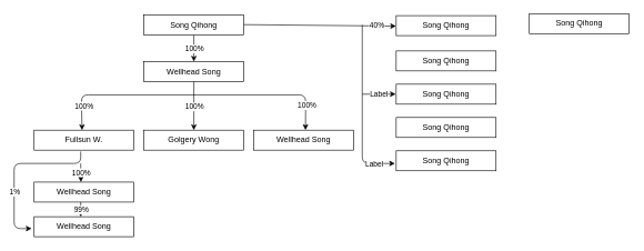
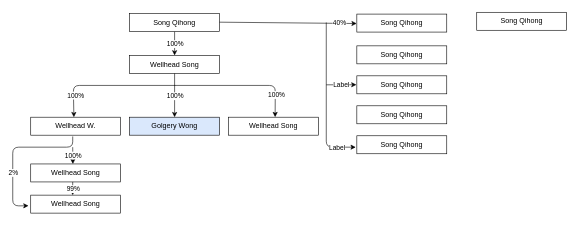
  <mxCell id="0" />
  <mxCell id="1" parent="0" />
  <mxCell id="2" value="" style="endArrow=classic;html=1;exitX=0.5;exitY=1;exitDx=0;exitDy=0;" edge="1" parent="1" source="4"><mxGeometry relative="1" as="geometry"><mxPoint x="300" y="62" as="sourcePoint" /><mxPoint x="290" y="92" as="targetPoint" /></mxGeometry></mxCell>
  <mxCell id="3" value="100%" style="edgeLabel;resizable=0;html=1;align=center;verticalAlign=middle;" connectable="0" vertex="1" parent="2"><mxGeometry relative="1" as="geometry" /></mxCell>
  <mxCell id="4" value="Song Qihong" style="rounded=0;whiteSpace=wrap;html=1;" vertex="1" parent="1"><mxGeometry x="215" y="22" width="150" height="30" as="geometry" /></mxCell>
  <mxCell id="5" value="Wellhead Song" style="rounded=0;whiteSpace=wrap;html=1;" vertex="1" parent="1"><mxGeometry x="215" y="92" width="150" height="30" as="geometry" /></mxCell>
  <mxCell id="6" value="" style="endArrow=classic;html=1;exitX=0.5;exitY=1;exitDx=0;exitDy=0;" edge="1" parent="1" source="5"><mxGeometry relative="1" as="geometry"><mxPoint x="250" y="172" as="sourcePoint" /><mxPoint x="290" y="195" as="targetPoint" /></mxGeometry></mxCell>
  <mxCell id="7" value="100%" style="edgeLabel;resizable=0;html=1;align=center;verticalAlign=middle;" connectable="0" vertex="1" parent="6"><mxGeometry relative="1" as="geometry" /></mxCell>
  <mxCell id="8" value="" style="endArrow=classic;html=1;anchorPointDirection=1;" edge="1" parent="1"><mxGeometry relative="1" as="geometry"><mxPoint x="291" y="142" as="sourcePoint" /><mxPoint x="122" y="195" as="targetPoint" /><Array as="points"><mxPoint x="121" y="142" /></Array></mxGeometry></mxCell>
  <mxCell id="9" value="100%" style="edgeLabel;resizable=0;html=1;align=center;verticalAlign=middle;" connectable="0" vertex="1" parent="8"><mxGeometry relative="1" as="geometry"><mxPoint x="-54.33" y="16" as="offset" /></mxGeometry></mxCell>
  <mxCell id="10" value="" style="endArrow=classic;html=1;entryX=0.518;entryY=-0.005;entryDx=0;entryDy=0;entryPerimeter=0;" edge="1" parent="1" target="13"><mxGeometry relative="1" as="geometry"><mxPoint x="290" y="142" as="sourcePoint" /><mxPoint x="407" y="195" as="targetPoint" /><Array as="points"><mxPoint x="458" y="142" /></Array></mxGeometry></mxCell>
  <mxCell id="11" value="100%" style="edgeLabel;resizable=0;html=1;align=center;verticalAlign=middle;" connectable="0" vertex="1" parent="10"><mxGeometry relative="1" as="geometry"><mxPoint x="59.17" y="15" as="offset" /></mxGeometry></mxCell>
- <mxCell id="12" value="Golgery Wong" style="rounded=0;whiteSpace=wrap;html=1;" vertex="1" parent="1"><mxGeometry x="215" y="195" width="150" height="30" as="geometry" /></mxCell>
+ <mxCell id="12" value="Golgery Wong" style="rounded=0;whiteSpace=wrap;html=1;fillColor=#dae8fc;" vertex="1" parent="1"><mxGeometry x="215" y="195" width="150" height="30" as="geometry" /></mxCell>
  <mxCell id="13" value="Wellhead Song" style="rounded=0;whiteSpace=wrap;html=1;" vertex="1" parent="1"><mxGeometry x="380" y="195" width="150" height="30" as="geometry" /></mxCell>
- <mxCell id="14" value="Fullsun W." style="rounded=0;whiteSpace=wrap;html=1;" vertex="1" parent="1"><mxGeometry x="50" y="195" width="150" height="30" as="geometry" /></mxCell>
+ <mxCell id="14" value="Wellhead W." style="rounded=0;whiteSpace=wrap;html=1;" vertex="1" parent="1"><mxGeometry x="50" y="195" width="150" height="30" as="geometry" /></mxCell>
  <mxCell id="15" value="Wellhead Song" style="rounded=0;whiteSpace=wrap;html=1;" vertex="1" parent="1"><mxGeometry x="50" y="273" width="150" height="30" as="geometry" /></mxCell>
  <mxCell id="16" value="Wellhead Song" style="rounded=0;whiteSpace=wrap;html=1;" vertex="1" parent="1"><mxGeometry x="50" y="325" width="150" height="30" as="geometry" /></mxCell>
  <mxCell id="17" value="" style="endArrow=classic;html=1;exitX=0.467;exitY=1.071;exitDx=0;exitDy=0;exitPerimeter=0;entryX=-0.025;entryY=0.592;entryDx=0;entryDy=0;entryPerimeter=0;" edge="1" parent="1" source="14" target="16"><mxGeometry width="50" height="50" relative="1" as="geometry"><mxPoint x="110" y="235" as="sourcePoint" /><mxPoint x="20" y="385" as="targetPoint" /><Array as="points"><mxPoint x="120" y="245" /><mxPoint x="20" y="245" /><mxPoint x="20" y="343" /></Array></mxGeometry></mxCell>
  <mxCell id="18" value="" style="endArrow=classic;html=1;entryX=0.469;entryY=0.002;entryDx=0;entryDy=0;entryPerimeter=0;" edge="1" parent="1" target="15"><mxGeometry relative="1" as="geometry"><mxPoint x="120" y="245" as="sourcePoint" /><mxPoint x="122" y="271" as="targetPoint" /></mxGeometry></mxCell>
  <mxCell id="19" value="100%" style="edgeLabel;resizable=0;html=1;align=center;verticalAlign=middle;" connectable="0" vertex="1" parent="18"><mxGeometry relative="1" as="geometry" /></mxCell>
  <mxCell id="20" value="" style="endArrow=classic;html=1;" edge="1" parent="1"><mxGeometry relative="1" as="geometry"><mxPoint x="120" y="303" as="sourcePoint" /><mxPoint x="120" y="325" as="targetPoint" /></mxGeometry></mxCell>
  <mxCell id="21" value="99%" style="edgeLabel;resizable=0;html=1;align=center;verticalAlign=middle;" connectable="0" vertex="1" parent="20"><mxGeometry relative="1" as="geometry" /></mxCell>
- <mxCell id="22" value="1%" style="edgeLabel;resizable=0;html=1;align=center;verticalAlign=middle;" connectable="0" vertex="1" parent="1"><mxGeometry x="20.005" y="287.999" as="geometry" /></mxCell>
+ <mxCell id="22" value="2%" style="edgeLabel;resizable=0;html=1;align=center;verticalAlign=middle;" connectable="0" vertex="1" parent="1"><mxGeometry x="20.005" y="287.999" as="geometry" /></mxCell>
  <mxCell id="23" value="Song Qihong" style="rounded=0;whiteSpace=wrap;html=1;" vertex="1" parent="1"><mxGeometry x="594" y="23" width="150" height="30" as="geometry" /></mxCell>
  <mxCell id="24" value="Song Qihong" style="rounded=0;whiteSpace=wrap;html=1;" vertex="1" parent="1"><mxGeometry x="594" y="76" width="150" height="30" as="geometry" /></mxCell>
  <mxCell id="25" value="Song Qihong" style="rounded=0;whiteSpace=wrap;html=1;" vertex="1" parent="1"><mxGeometry x="594" y="126" width="150" height="30" as="geometry" /></mxCell>
  <mxCell id="26" value="Song Qihong" style="rounded=0;whiteSpace=wrap;html=1;" vertex="1" parent="1"><mxGeometry x="594" y="176" width="150" height="30" as="geometry" /></mxCell>
  <mxCell id="27" value="Song Qihong" style="rounded=0;whiteSpace=wrap;html=1;" vertex="1" parent="1"><mxGeometry x="594" y="226" width="150" height="30" as="geometry" /></mxCell>
  <mxCell id="28" value="Song Qihong" style="rounded=0;whiteSpace=wrap;html=1;" vertex="1" parent="1"><mxGeometry x="794" y="20" width="150" height="30" as="geometry" /></mxCell>
  <mxCell id="29" value="" style="endArrow=classic;html=1;entryX=-0.002;entryY=0.525;entryDx=0;entryDy=0;entryPerimeter=0;" edge="1" parent="1" target="23"><mxGeometry relative="1" as="geometry"><mxPoint x="365" y="36.5" as="sourcePoint" /><mxPoint x="465" y="36.5" as="targetPoint" /></mxGeometry></mxCell>
  <mxCell id="30" value="40%" style="edgeLabel;resizable=0;html=1;align=center;verticalAlign=middle;" connectable="0" vertex="1" parent="29"><mxGeometry relative="1" as="geometry"><mxPoint x="86" as="offset" /></mxGeometry></mxCell>
  <mxCell id="31" value="" style="endArrow=classic;html=1;entryX=-0.012;entryY=0.634;entryDx=0;entryDy=0;entryPerimeter=0;" edge="1" parent="1" target="27"><mxGeometry relative="1" as="geometry"><mxPoint x="543" y="37" as="sourcePoint" /><mxPoint x="543" y="177" as="targetPoint" /><Array as="points"><mxPoint x="543" y="245" /></Array></mxGeometry></mxCell>
  <mxCell id="32" value="Label" style="edgeLabel;resizable=0;html=1;align=center;verticalAlign=middle;" connectable="0" vertex="1" parent="31"><mxGeometry relative="1" as="geometry"><mxPoint x="17" y="79" as="offset" /></mxGeometry></mxCell>
  <mxCell id="33" value="" style="endArrow=classic;html=1;entryX=0.002;entryY=0.496;entryDx=0;entryDy=0;entryPerimeter=0;" edge="1" parent="1"><mxGeometry relative="1" as="geometry"><mxPoint x="543" y="141" as="sourcePoint" /><mxPoint x="593.3" y="140.88" as="targetPoint" /></mxGeometry></mxCell>
  <mxCell id="34" value="Label" style="edgeLabel;resizable=0;html=1;align=center;verticalAlign=middle;" connectable="0" vertex="1" parent="33"><mxGeometry relative="1" as="geometry" /></mxCell>
